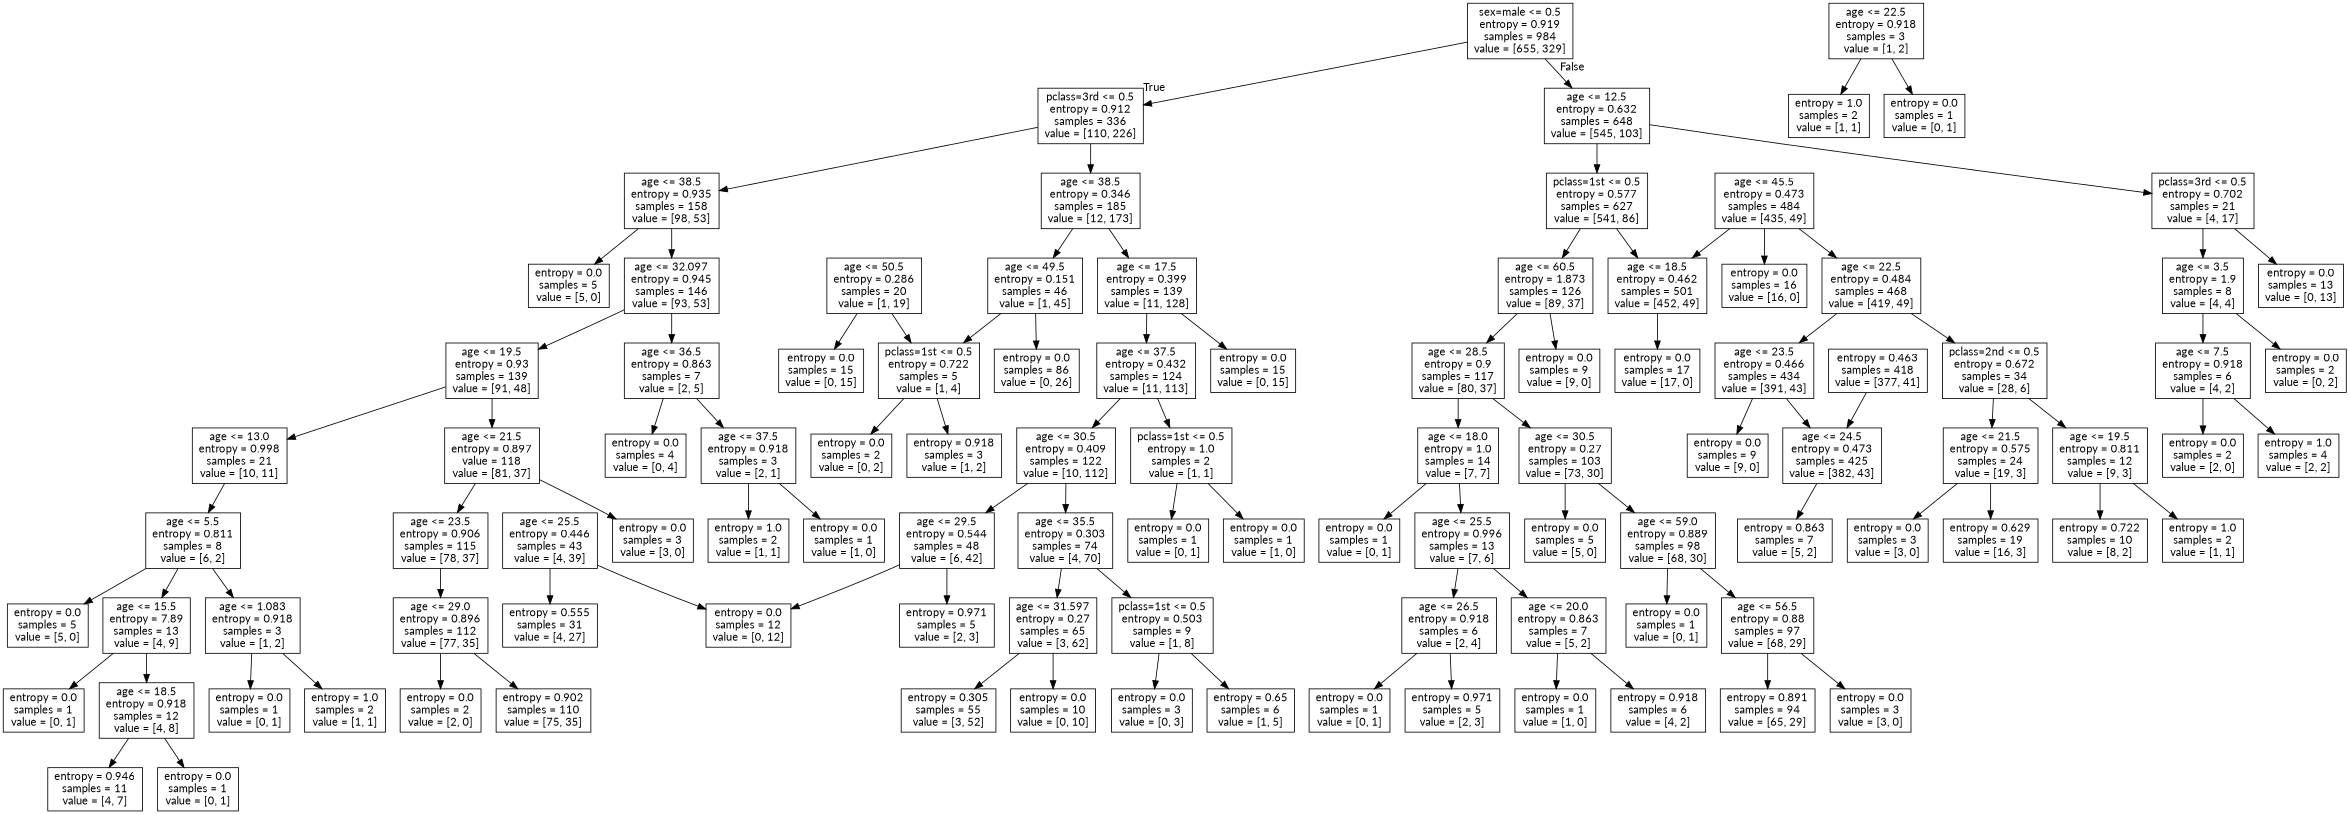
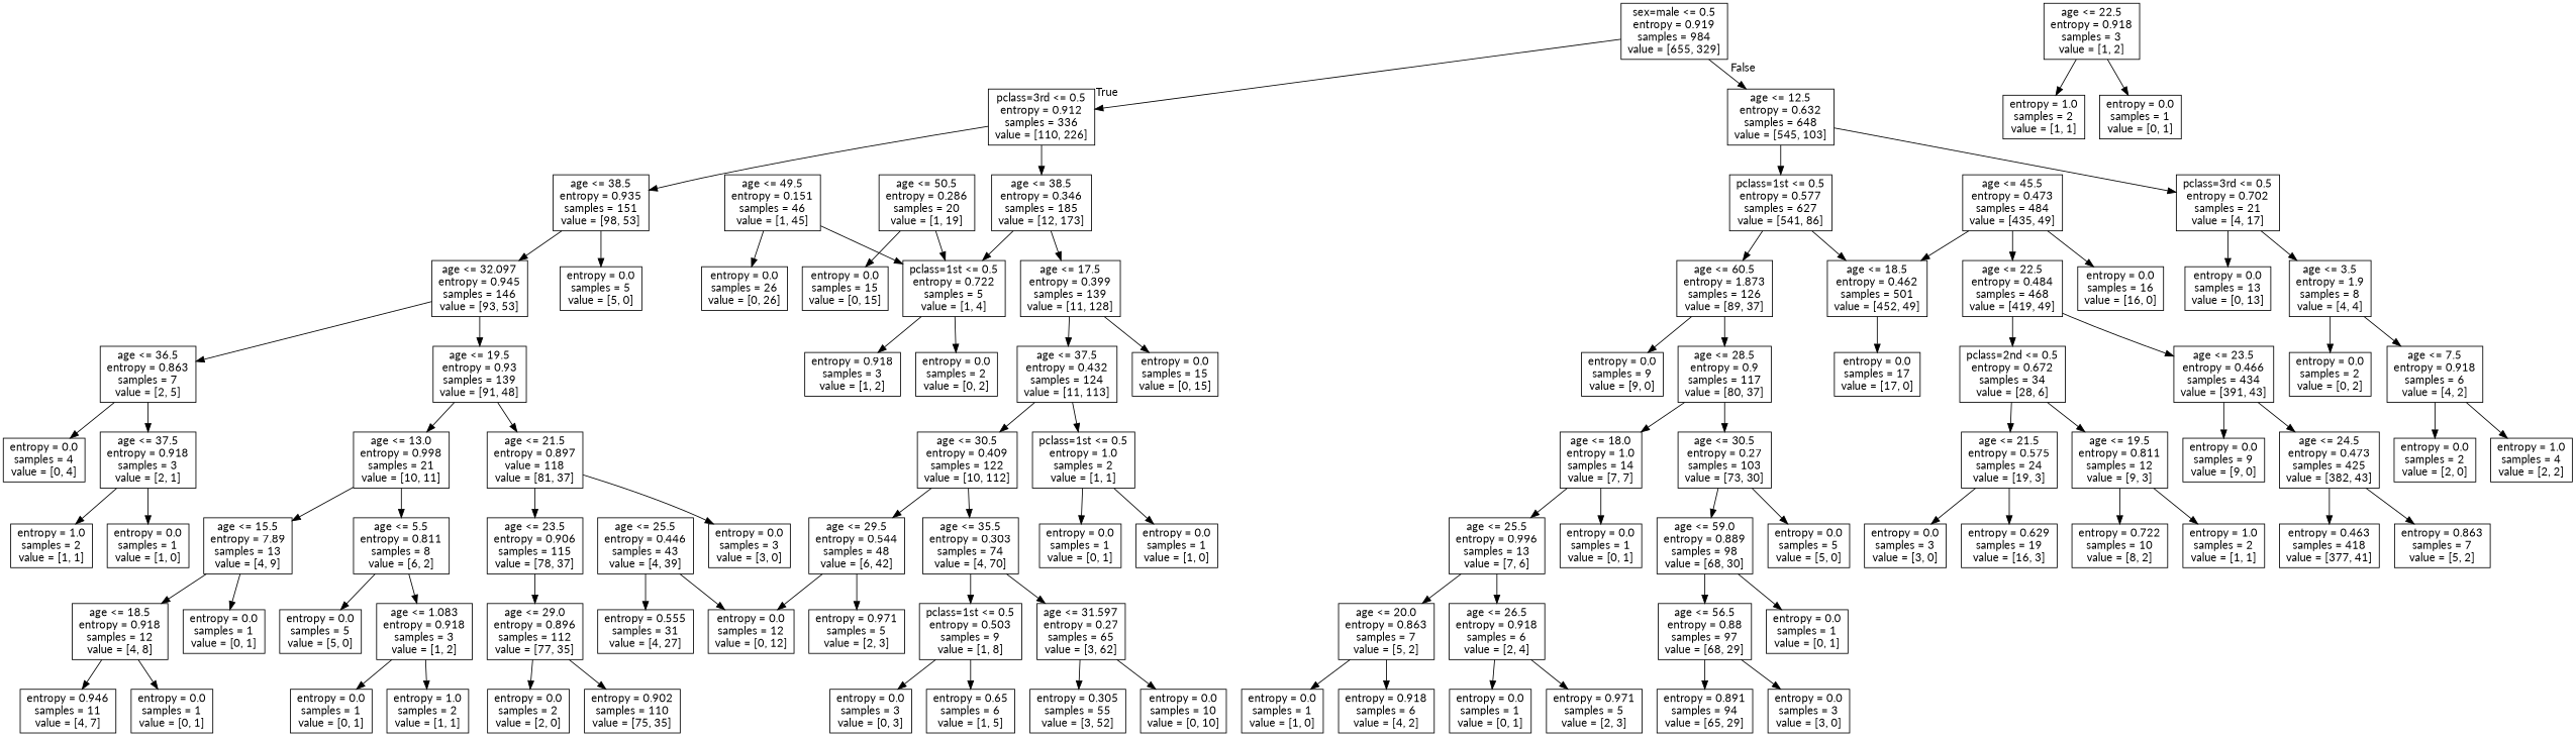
  digraph {
    fontname=Lato
    node [fontname=Lato shape=box]
    edge [fontname=Lato]
    n1 [label="sex=male <= 0.5\nentropy = 0.919\nsamples = 984\nvalue = [655, 329]"]
    n2 [label="pclass=3rd <= 0.5\nentropy = 0.912\nsamples = 336\nvalue = [110, 226]"]
    n3 [label="age <= 12.5\nentropy = 0.632\nsamples = 648\nvalue = [545, 103]"]
    n4 [label="age <= 38.5\nentropy = 0.346\nsamples = 185\nvalue = [12, 173]"]
-   n5 [label="age <= 38.5\nentropy = 0.935\nsamples = 158\nvalue = [98, 53]"]
+   n5 [label="age <= 38.5\nentropy = 0.935\nsamples = 151\nvalue = [98, 53]"]
    n6 [label="pclass=3rd <= 0.5\nentropy = 0.702\nsamples = 21\nvalue = [4, 17]"]
    n7 [label="pclass=1st <= 0.5\nentropy = 0.577\nsamples = 627\nvalue = [541, 86]"]
    n8 [label="age <= 17.5\nentropy = 0.399\nsamples = 139\nvalue = [11, 128]"]
    n9 [label="age <= 49.5\nentropy = 0.151\nsamples = 46\nvalue = [1, 45]"]
    n10 [label="age <= 32.097\nentropy = 0.945\nsamples = 146\nvalue = [93, 53]"]
    n11 [label="entropy = 0.0\nsamples = 5\nvalue = [5, 0]"]
    n12 [label="entropy = 0.0\nsamples = 15\nvalue = [0, 15]"]
    n13 [label="age <= 37.5\nentropy = 0.432\nsamples = 124\nvalue = [11, 113]"]
-   n14 [label="entropy = 0.0\nsamples = 86\nvalue = [0, 26]"]
+   n14 [label="entropy = 0.0\nsamples = 26\nvalue = [0, 26]"]
    n15 [label="pclass=1st <= 0.5\nentropy = 0.722\nsamples = 5\nvalue = [1, 4]"]
    n16 [label="age <= 30.5\nentropy = 0.409\nsamples = 122\nvalue = [10, 112]"]
    n17 [label="pclass=1st <= 0.5\nentropy = 1.0\nsamples = 2\nvalue = [1, 1]"]
    n18 [label="age <= 29.5\nentropy = 0.544\nsamples = 48\nvalue = [6, 42]"]
    n19 [label="age <= 35.5\nentropy = 0.303\nsamples = 74\nvalue = [4, 70]"]
    n20 [label="entropy = 0.0\nsamples = 1\nvalue = [1, 0]"]
    n21 [label="entropy = 0.0\nsamples = 1\nvalue = [0, 1]"]
    n22 [label="entropy = 0.971\nsamples = 5\nvalue = [2, 3]"]
    n23 [label="entropy = 0.0\nsamples = 12\nvalue = [0, 12]"]
    n24 [label="age <= 31.597\nentropy = 0.27\nsamples = 65\nvalue = [3, 62]"]
    n25 [label="pclass=1st <= 0.5\nentropy = 0.503\nsamples = 9\nvalue = [1, 8]"]
    n26 [label="age <= 25.5\nentropy = 0.446\nsamples = 43\nvalue = [4, 39]"]
    n27 [label="entropy = 0.555\nsamples = 31\nvalue = [4, 27]"]
    n28 [label="entropy = 0.305\nsamples = 55\nvalue = [3, 52]"]
    n29 [label="entropy = 0.0\nsamples = 10\nvalue = [0, 10]"]
    n30 [label="entropy = 0.0\nsamples = 3\nvalue = [0, 3]"]
    n31 [label="entropy = 0.65\nsamples = 6\nvalue = [1, 5]"]
    n32 [label="age <= 50.5\nentropy = 0.286\nsamples = 20\nvalue = [1, 19]"]
    n33 [label="entropy = 0.0\nsamples = 15\nvalue = [0, 15]"]
    n34 [label="entropy = 0.0\nsamples = 2\nvalue = [0, 2]"]
    n35 [label="entropy = 0.918\nsamples = 3\nvalue = [1, 2]"]
    n36 [label="age <= 19.5\nentropy = 0.93\nsamples = 139\nvalue = [91, 48]"]
    n37 [label="age <= 36.5\nentropy = 0.863\nsamples = 7\nvalue = [2, 5]"]
    n38 [label="age <= 13.0\nentropy = 0.998\nsamples = 21\nvalue = [10, 11]"]
    n39 [label="age <= 21.5\nentropy = 0.897\nvalue = 118\nvalue = [81, 37]"]
    n40 [label="entropy = 0.0\nsamples = 4\nvalue = [0, 4]"]
    n41 [label="age <= 37.5\nentropy = 0.918\nsamples = 3\nvalue = [2, 1]"]
    n42 [label="age <= 5.5\nentropy = 0.811\nsamples = 8\nvalue = [6, 2]"]
    n43 [label="age <= 15.5\nentropy = 7.89\nsamples = 13\nvalue = [4, 9]"]
    n44 [label="entropy = 0.0\nsamples = 3\nvalue = [3, 0]"]
    n45 [label="age <= 23.5\nentropy = 0.906\nsamples = 115\nvalue = [78, 37]"]
    n46 [label="age <= 1.083\nentropy = 0.918\nsamples = 3\nvalue = [1, 2]"]
    n47 [label="entropy = 0.0\nsamples = 5\nvalue = [5, 0]"]
    n48 [label="entropy = 0.0\nsamples = 1\nvalue = [0, 1]"]
    n49 [label="age <= 18.5\nentropy = 0.918\nsamples = 12\nvalue = [4, 8]"]
    n50 [label="entropy = 0.0\nsamples = 1\nvalue = [0, 1]"]
    n51 [label="entropy = 1.0\nsamples = 2\nvalue = [1, 1]"]
    n52 [label="entropy = 0.946\nsamples = 11\nvalue = [4, 7]"]
    n53 [label="entropy = 0.0\nsamples = 1\nvalue = [0, 1]"]
    n54 [label="age <= 29.0\nentropy = 0.896\nsamples = 112\nvalue = [77, 35]"]
    n55 [label="age <= 22.5\nentropy = 0.918\nsamples = 3\nvalue = [1, 2]"]
    n56 [label="entropy = 1.0\nsamples = 2\nvalue = [1, 1]"]
    n57 [label="entropy = 0.0\nsamples = 1\nvalue = [0, 1]"]
    n58 [label="entropy = 0.0\nsamples = 2\nvalue = [2, 0]"]
    n59 [label="entropy = 0.902\nsamples = 110\nvalue = [75, 35]"]
    n60 [label="entropy = 0.0\nsamples = 1\nvalue = [1, 0]"]
    n61 [label="entropy = 1.0\nsamples = 2\nvalue = [1, 1]"]
    n62 [label="entropy = 0.0\nsamples = 13\nvalue = [0, 13]"]
    n63 [label="age <= 3.5\nentropy = 1.9\nsamples = 8\nvalue = [4, 4]"]
    n64 [label="age <= 18.5\nentropy = 0.462\nsamples = 501\nvalue = [452, 49]"]
    n65 [label="age <= 60.5\nentropy = 1.873\nsamples = 126\nvalue = [89, 37]"]
    n66 [label="entropy = 0.0\nsamples = 2\nvalue = [0, 2]"]
    n67 [label="age <= 7.5\nentropy = 0.918\nsamples = 6\nvalue = [4, 2]"]
    n68 [label="entropy = 0.0\nsamples = 2\nvalue = [2, 0]"]
    n69 [label="entropy = 1.0\nsamples = 4\nvalue = [2, 2]"]
    n70 [label="entropy = 0.0\nsamples = 17\nvalue = [17, 0]"]
    n71 [label="age <= 28.5\nentropy = 0.9\nsamples = 117\nvalue = [80, 37]"]
    n72 [label="entropy = 0.0\nsamples = 9\nvalue = [9, 0]"]
    n73 [label="age <= 45.5\nentropy = 0.473\nsamples = 484\nvalue = [435, 49]"]
    n74 [label="age <= 22.5\nentropy = 0.484\nsamples = 468\nvalue = [419, 49]"]
    n75 [label="entropy = 0.0\nsamples = 16\nvalue = [16, 0]"]
    n76 [label="pclass=2nd <= 0.5\nentropy = 0.672\nsamples = 34\nvalue = [28, 6]"]
    n77 [label="age <= 23.5\nentropy = 0.466\nsamples = 434\nvalue = [391, 43]"]
    n78 [label="age <= 21.5\nentropy = 0.575\nsamples = 24\nvalue = [19, 3]"]
    n79 [label="age <= 19.5\nentropy = 0.811\nsamples = 12\nvalue = [9, 3]"]
    n80 [label="entropy = 0.0\nsamples = 9\nvalue = [9, 0]"]
    n81 [label="age <= 24.5\nentropy = 0.473\nsamples = 425\nvalue = [382, 43]"]
    n82 [label="entropy = 0.629\nsamples = 19\nvalue = [16, 3]"]
    n83 [label="entropy = 0.0\nsamples = 3\nvalue = [3, 0]"]
    n84 [label="entropy = 1.0\nsamples = 2\nvalue = [1, 1]"]
    n85 [label="entropy = 0.722\nsamples = 10\nvalue = [8, 2]"]
    n86 [label="entropy = 0.863\nsamples = 7\nvalue = [5, 2]"]
    n87 [label="entropy = 0.463\nsamples = 418\nvalue = [377, 41]"]
    n88 [label="age <= 18.0\nentropy = 1.0\nsamples = 14\nvalue = [7, 7]"]
    n89 [label="age <= 30.5\nentropy = 0.27\nsamples = 103\nvalue = [73, 30]"]
    n90 [label="entropy = 0.0\nsamples = 1\nvalue = [0, 1]"]
    n91 [label="age <= 25.5\nentropy = 0.996\nsamples = 13\nvalue = [7, 6]"]
    n92 [label="entropy = 0.0\nsamples = 5\nvalue = [5, 0]"]
    n93 [label="age <= 59.0\nentropy = 0.889\nsamples = 98\nvalue = [68, 30]"]
    n94 [label="age <= 20.0\nentropy = 0.863\nsamples = 7\nvalue = [5, 2]"]
    n95 [label="age <= 26.5\nentropy = 0.918\nsamples = 6\nvalue = [2, 4]"]
    n96 [label="entropy = 0.0\nsamples = 1\nvalue = [1, 0]"]
    n97 [label="entropy = 0.918\nsamples = 6\nvalue = [4, 2]"]
    n98 [label="entropy = 0.0\nsamples = 1\nvalue = [0, 1]"]
    n99 [label="entropy = 0.971\nsamples = 5\nvalue = [2, 3]"]
    n100 [label="age <= 56.5\nentropy = 0.88\nsamples = 97\nvalue = [68, 29]"]
    n101 [label="entropy = 0.0\nsamples = 1\nvalue = [0, 1]"]
    n102 [label="entropy = 0.891\nsamples = 94\nvalue = [65, 29]"]
    n103 [label="entropy = 0.0\nsamples = 3\nvalue = [3, 0]"]
    n1 -> n2 [headlabel=True labelangle=45 labeldistance=2.5]
    n1 -> n3 [headlabel=False labelangle=-45 labeldistance=2.5]
    n2 -> n4
    n2 -> n5
    n3 -> n6
    n3 -> n7
    n4 -> n8
-   n4 -> n9
+   n4 -> n15
    n5 -> n10
    n5 -> n11
    n6 -> n62
    n6 -> n63
    n7 -> n64
    n7 -> n65
    n8 -> n12
    n8 -> n13
    n9 -> n14
    n9 -> n15
    n10 -> n36
    n10 -> n37
    n13 -> n16
    n13 -> n17
    n15 -> n34
    n15 -> n35
    n16 -> n18
    n16 -> n19
    n17 -> n20
    n17 -> n21
    n18 -> n22
    n18 -> n23
    n19 -> n24
    n19 -> n25
    n24 -> n28
    n24 -> n29
    n25 -> n30
    n25 -> n31
    n26 -> n23
    n26 -> n27
    n32 -> n15
    n32 -> n33
    n36 -> n38
    n36 -> n39
    n37 -> n40
    n37 -> n41
    n38 -> n42
-   n42 -> n43
+   n38 -> n43
    n39 -> n44
    n39 -> n45
    n41 -> n60
    n41 -> n61
    n42 -> n46
    n42 -> n47
    n43 -> n48
    n43 -> n49
    n45 -> n54
    n46 -> n50
    n46 -> n51
    n49 -> n52
    n49 -> n53
    n54 -> n58
    n54 -> n59
    n55 -> n56
    n55 -> n57
    n63 -> n66
    n63 -> n67
    n64 -> n70
    n65 -> n71
    n65 -> n72
    n67 -> n68
    n67 -> n69
    n71 -> n88
    n71 -> n89
    n73 -> n64
    n73 -> n74
    n73 -> n75
    n74 -> n76
    n74 -> n77
    n76 -> n78
    n76 -> n79
    n77 -> n80
    n77 -> n81
    n78 -> n82
    n78 -> n83
    n79 -> n84
    n79 -> n85
    n81 -> n86
-   n87 -> n81
+   n81 -> n87
    n88 -> n90
    n88 -> n91
    n89 -> n92
    n89 -> n93
    n91 -> n94
    n91 -> n95
    n93 -> n100
    n93 -> n101
    n94 -> n96
    n94 -> n97
    n95 -> n98
    n95 -> n99
    n100 -> n102
    n100 -> n103
  }
